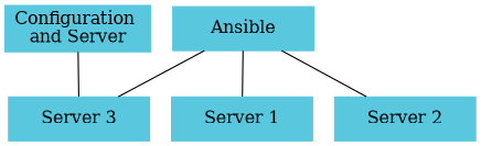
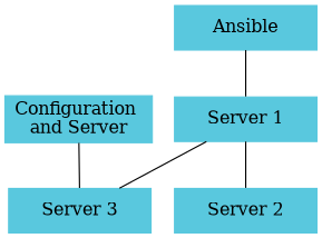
  graph {
    rankdir=TB
    node [color="#59C8DE" shape=record style=filled]
    n1 [label=<Configuration <BR/>and Server> width=1.6]
    n2 [label=<Server 3> width=1.6]
    n3 [label=<Ansible> width=1.6]
    n4 [label=<Server 1> width=1.6]
    n5 [label=<Server 2> width=1.6]
    n1 -- n2
-   n3 -- n2
+   n4 -- n2
    n3 -- n4
-   n3 -- n5
+   n4 -- n5
  }
